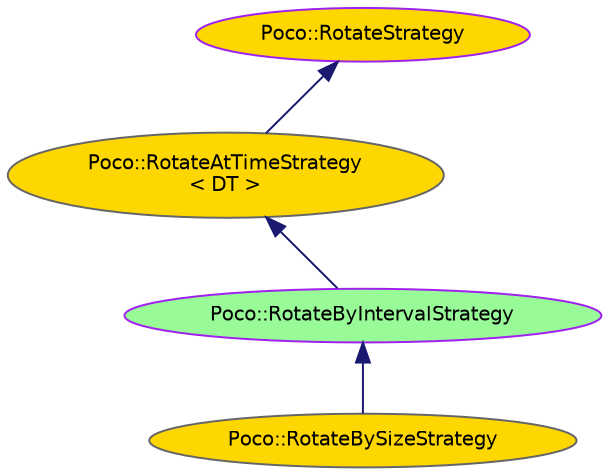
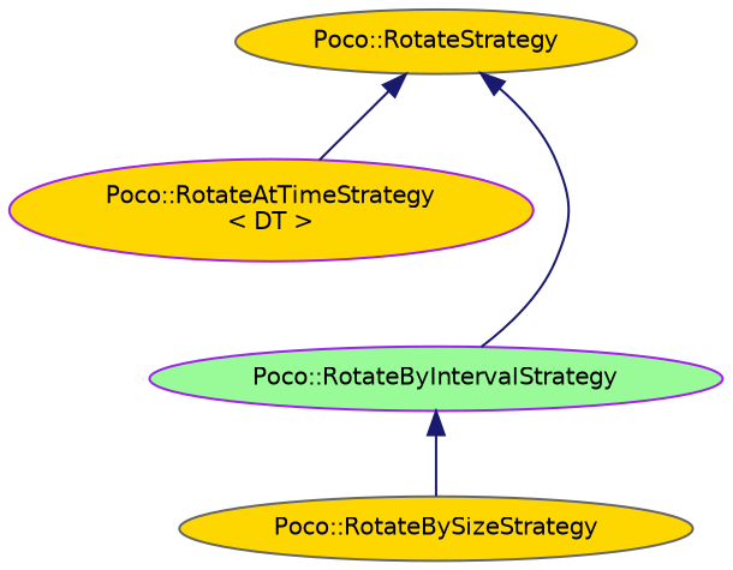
  digraph {
    rankdir=TB
    node [color=gray40 fillcolor=gold fontname=Helvetica fontsize=10 shape=ellipse style=filled]
    edge [color=midnightblue dir=back fontname=Helvetica fontsize=10 labelfontname=Helvetica labelfontsize=10 style=solid]
-   n1 [color=purple height=0.2 label="Poco::RotateStrategy" width=0.4]
-   n2 [height=0.2 label="Poco::RotateAtTimeStrategy\l\< DT \>" width=0.4]
+   n1 [height=0.2 label="Poco::RotateStrategy" width=0.4]
+   n2 [color=purple height=0.2 label="Poco::RotateAtTimeStrategy\l\< DT \>" width=0.4]
    n3 [color=purple fillcolor=palegreen height=0.2 label="Poco::RotateByIntervalStrategy" width=0.4]
    n4 [height=0.2 label="Poco::RotateBySizeStrategy" width=0.4]
    n1 -> n2
-   n2 -> n3
+   n1 -> n3
    n3 -> n4
  }
